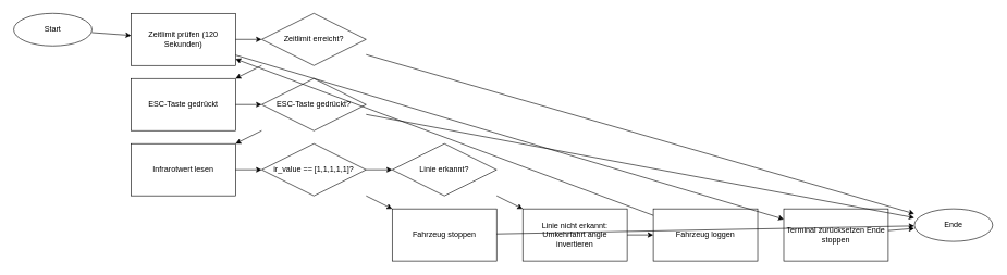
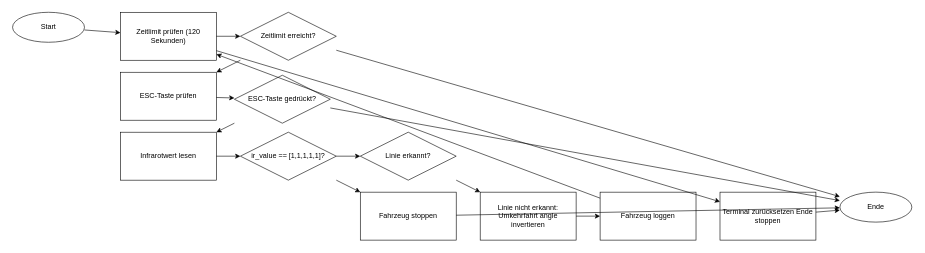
  <mxCell id="0" />
  <mxCell id="1" parent="0" />
  <mxCell id="2" value="Start" style="shape=ellipse;whiteSpace=wrap;html=1;" vertex="1" parent="1"><mxGeometry x="20" y="20" width="120" height="50" as="geometry" /></mxCell>
  <mxCell id="3" value="Zeitlimit prüfen (120 Sekunden)" style="shape=rectangle;whiteSpace=wrap;html=1;" vertex="1" parent="1"><mxGeometry x="200" y="20" width="160" height="80" as="geometry" /></mxCell>
  <mxCell id="4" value="Zeitlimit erreicht?" style="shape=rhombus;whiteSpace=wrap;html=1;" vertex="1" parent="1"><mxGeometry x="400" y="20" width="160" height="80" as="geometry" /></mxCell>
- <mxCell id="5" value="ESC-Taste gedrückt" style="shape=rectangle;whiteSpace=wrap;html=1;" vertex="1" parent="1"><mxGeometry x="200" y="120" width="160" height="80" as="geometry" /></mxCell>
- <mxCell id="6" value="ESC-Taste gedrückt?" style="shape=rhombus;whiteSpace=wrap;html=1;" vertex="1" parent="1"><mxGeometry x="400" y="120" width="160" height="80" as="geometry" /></mxCell>
+ <mxCell id="5" value="ESC-Taste prüfen" style="shape=rectangle;whiteSpace=wrap;html=1;" vertex="1" parent="1"><mxGeometry x="200" y="120" width="160" height="80" as="geometry" /></mxCell>
+ <mxCell id="6" value="ESC-Taste gedrückt?" style="shape=rhombus;whiteSpace=wrap;html=1;" vertex="1" parent="1"><mxGeometry x="390" y="125" width="160" height="80" as="geometry" /></mxCell>
  <mxCell id="7" value="Infrarotwert lesen" style="shape=rectangle;whiteSpace=wrap;html=1;" vertex="1" parent="1"><mxGeometry x="200" y="220" width="160" height="80" as="geometry" /></mxCell>
  <mxCell id="8" value="ir_value == [1,1,1,1,1]?" style="shape=rhombus;whiteSpace=wrap;html=1;" vertex="1" parent="1"><mxGeometry x="400" y="220" width="160" height="80" as="geometry" /></mxCell>
  <mxCell id="9" value="Linie erkannt?" style="shape=rhombus;whiteSpace=wrap;html=1;" vertex="1" parent="1"><mxGeometry x="600" y="220" width="160" height="80" as="geometry" /></mxCell>
  <mxCell id="10" value="Fahrzeug stoppen" style="shape=rectangle;whiteSpace=wrap;html=1;" vertex="1" parent="1"><mxGeometry x="600" y="320" width="160" height="80" as="geometry" /></mxCell>
  <mxCell id="11" value="Linie nicht erkannt: Umkehrfahrt angle invertieren" style="shape=rectangle;whiteSpace=wrap;html=1;" vertex="1" parent="1"><mxGeometry x="800" y="320" width="160" height="80" as="geometry" /></mxCell>
  <mxCell id="12" value="Fahrzeug loggen" style="shape=rectangle;whiteSpace=wrap;html=1;" vertex="1" parent="1"><mxGeometry x="1000" y="320" width="160" height="80" as="geometry" /></mxCell>
  <mxCell id="13" value="Terminal zurücksetzen Ende stoppen" style="shape=rectangle;whiteSpace=wrap;html=1;" vertex="1" parent="1"><mxGeometry x="1200" y="320" width="160" height="80" as="geometry" /></mxCell>
  <mxCell id="14" value="Ende" style="shape=ellipse;whiteSpace=wrap;html=1;" vertex="1" parent="1"><mxGeometry x="1400" y="320" width="120" height="50" as="geometry" /></mxCell>
  <mxCell id="15" edge="1" source="2" target="3" parent="1"><mxGeometry relative="1" as="geometry" /></mxCell>
  <mxCell id="16" edge="1" source="3" target="4" parent="1"><mxGeometry relative="1" as="geometry" /></mxCell>
  <mxCell id="17" edge="1" source="4" target="14" parent="1"><mxGeometry relative="1" as="geometry" /></mxCell>
  <mxCell id="18" edge="1" source="4" target="5" parent="1"><mxGeometry relative="1" as="geometry" /></mxCell>
  <mxCell id="19" edge="1" source="5" target="6" parent="1"><mxGeometry relative="1" as="geometry" /></mxCell>
  <mxCell id="20" edge="1" source="6" target="14" parent="1"><mxGeometry relative="1" as="geometry" /></mxCell>
  <mxCell id="21" edge="1" source="6" target="7" parent="1"><mxGeometry relative="1" as="geometry" /></mxCell>
  <mxCell id="22" edge="1" source="7" target="8" parent="1"><mxGeometry relative="1" as="geometry" /></mxCell>
  <mxCell id="23" edge="1" source="8" target="10" parent="1"><mxGeometry relative="1" as="geometry" /></mxCell>
  <mxCell id="24" edge="1" source="8" target="9" parent="1"><mxGeometry relative="1" as="geometry" /></mxCell>
  <mxCell id="25" edge="1" source="9" target="11" parent="1"><mxGeometry relative="1" as="geometry" /></mxCell>
  <mxCell id="26" edge="1" source="11" target="12" parent="1"><mxGeometry relative="1" as="geometry" /></mxCell>
  <mxCell id="27" edge="1" source="12" target="3" parent="1"><mxGeometry relative="1" as="geometry" /></mxCell>
  <mxCell id="28" edge="1" source="10" target="14" parent="1"><mxGeometry relative="1" as="geometry" /></mxCell>
  <mxCell id="29" edge="1" source="3" target="13" parent="1"><mxGeometry relative="1" as="geometry" /></mxCell>
  <mxCell id="30" edge="1" source="13" target="14" parent="1"><mxGeometry relative="1" as="geometry" /></mxCell>
